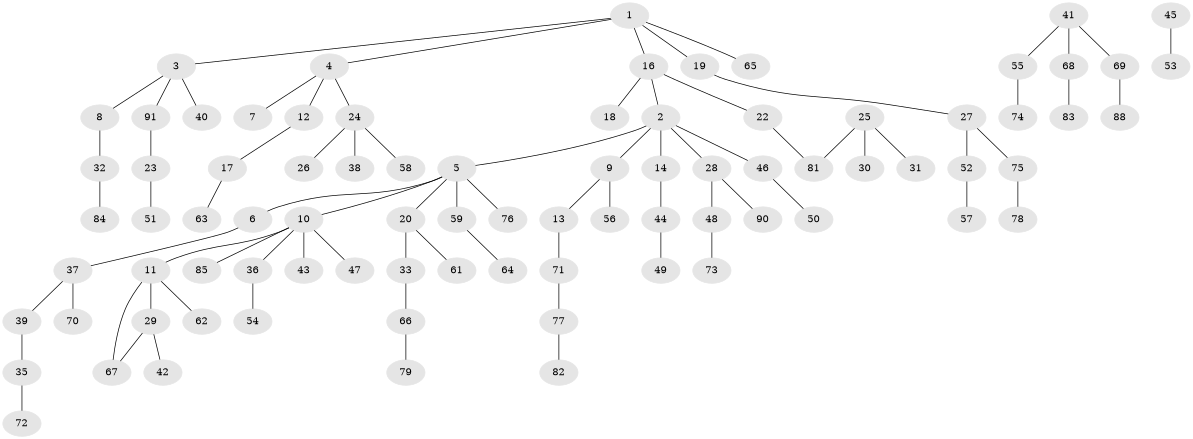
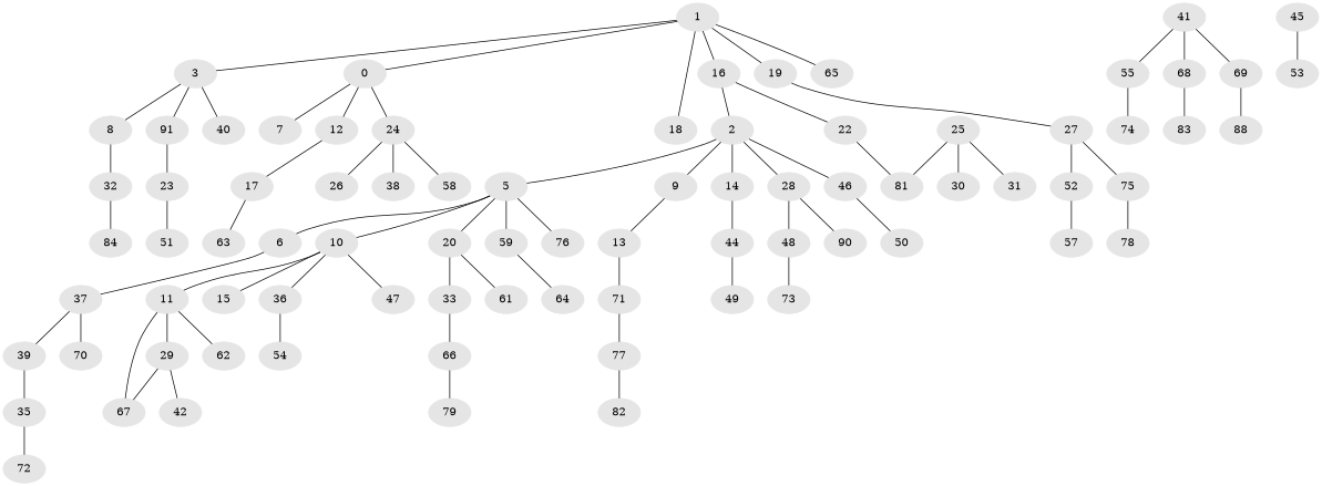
  graph {
    node [color=gray90 style=filled]
    1
    3
-   4
+   4 [label=0]
    16
    18
    19
    65
    2
    5
    9
    14
    28
    46
    8
    n15 [label=91]
    40
    7
    12
    24
    22
    27
    6
    10
    20
    59
    76
    13
-   56
    44
    48
    n31 [label=90]
    50
    32
    23
    17
    26
    38
    58
    37
    11
-   15 [label=85]
+   15
    36
-   43
    47
    33
    61
    64
    35
    72
    39
    70
    84
    71
    29
    62
    67
    54
    42
    41
    55
    68
    69
    63
    77
    49
    81
    52
    75
    66
    51
    25
    30
    31
    57
    78
    45
    53
    73
    79
    74
    83
    n82 [label=88]
    82
    1 -- 3
    1 -- 4
    1 -- 16
-   16 -- 18
+   1 -- 18
    1 -- 19
    1 -- 65
    3 -- 8
    3 -- n15
    3 -- 40
    4 -- 7
    4 -- 12
    4 -- 24
    16 -- 2
    16 -- 22
    19 -- 27
    2 -- 5
    2 -- 9
    2 -- 14
    2 -- 28
    2 -- 46
    5 -- 6
    5 -- 10
    5 -- 20
    5 -- 59
    5 -- 76
    9 -- 13
-   9 -- 56
    14 -- 44
    28 -- 48
    28 -- n31
    46 -- 50
    8 -- 32
    n15 -- 23
    12 -- 17
    24 -- 26
    24 -- 38
    24 -- 58
    22 -- 81
    27 -- 52
    27 -- 75
    6 -- 37
    10 -- 11
    10 -- 15
    10 -- 36
-   10 -- 43
    10 -- 47
    20 -- 33
    20 -- 61
    59 -- 64
    13 -- 71
    44 -- 49
    48 -- 73
    32 -- 84
    23 -- 51
    17 -- 63
    37 -- 39
    37 -- 70
    11 -- 29
    11 -- 62
    11 -- 67
    36 -- 54
    33 -- 66
    35 -- 72
    39 -- 35
    71 -- 77
    29 -- 67
    29 -- 42
    41 -- 55
    41 -- 68
    41 -- 69
    55 -- 74
    68 -- 83
    69 -- n82
    77 -- 82
    52 -- 57
    75 -- 78
    66 -- 79
    25 -- 81
    25 -- 30
    25 -- 31
    45 -- 53
  }
